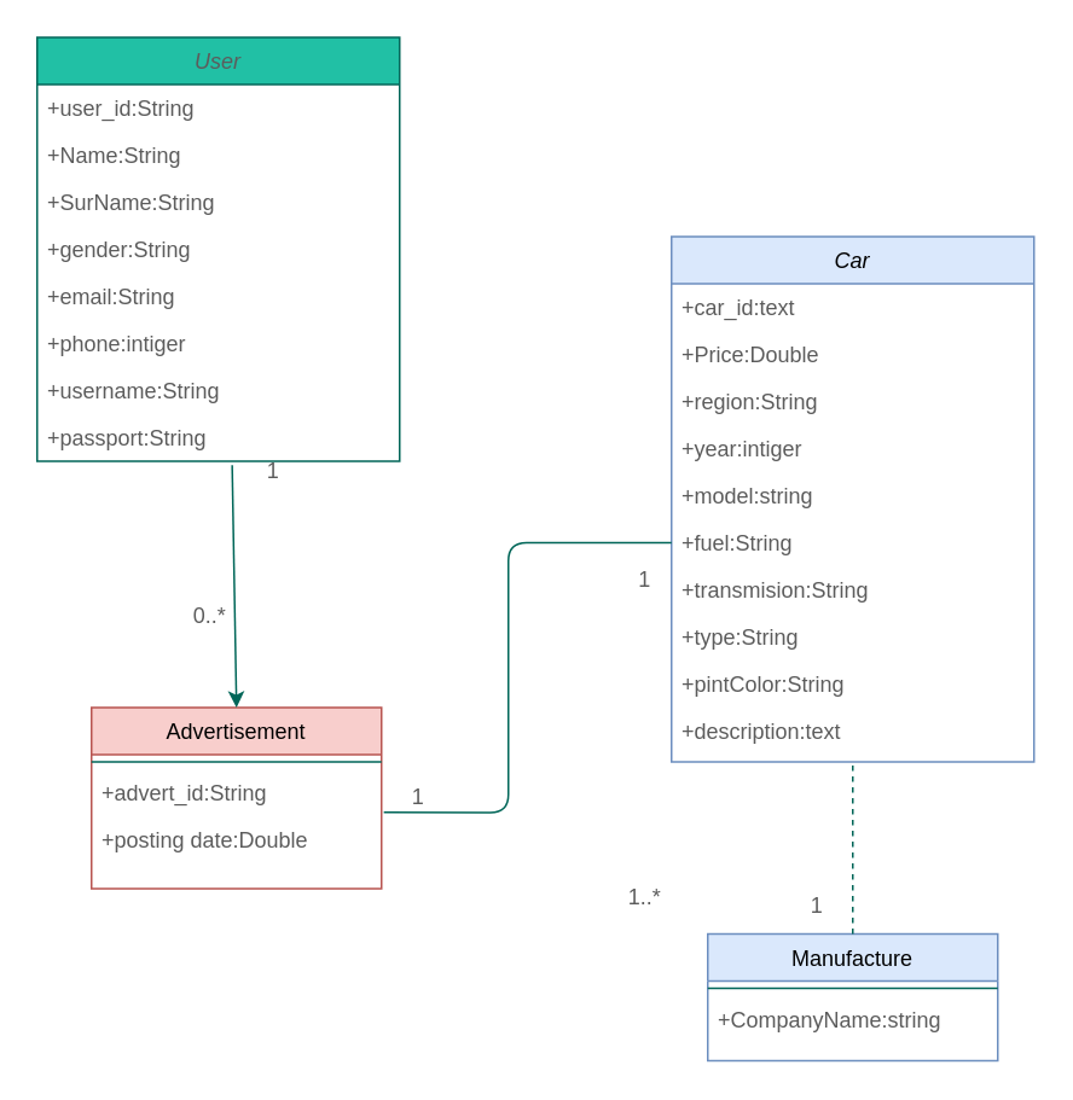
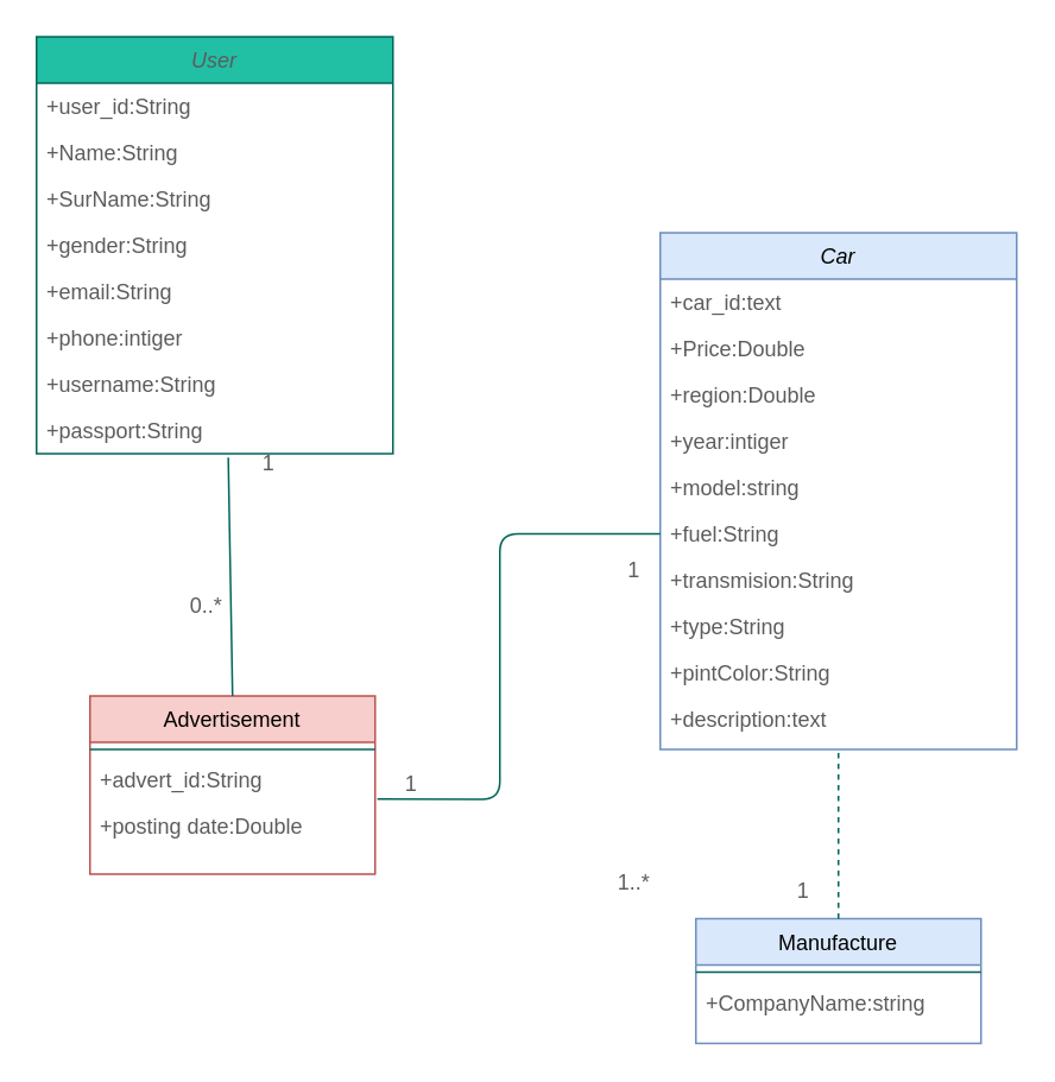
  <mxCell id="0" />
  <mxCell id="1" parent="0" />
  <mxCell id="2" value="User" style="swimlane;fontStyle=2;align=center;verticalAlign=top;childLayout=stackLayout;horizontal=1;startSize=26;horizontalStack=0;resizeParent=1;resizeLast=0;collapsible=1;marginBottom=0;rounded=0;shadow=0;strokeWidth=1;fillColor=#21C0A5;strokeColor=#006658;fontColor=#5C5C5C;" parent="1" vertex="1"><mxGeometry x="20" y="20" width="200" height="234" as="geometry"><mxRectangle x="230" y="140" width="160" height="26" as="alternateBounds" /></mxGeometry></mxCell>
  <mxCell id="3" value="+user_id:String" style="text;align=left;verticalAlign=top;spacingLeft=4;spacingRight=4;overflow=hidden;rotatable=0;points=[[0,0.5],[1,0.5]];portConstraint=eastwest;fontColor=#5C5C5C;" vertex="1" parent="2"><mxGeometry y="26" width="200" height="26" as="geometry" /></mxCell>
  <mxCell id="4" value="+Name:String" style="text;align=left;verticalAlign=top;spacingLeft=4;spacingRight=4;overflow=hidden;rotatable=0;points=[[0,0.5],[1,0.5]];portConstraint=eastwest;fontColor=#5C5C5C;" parent="2" vertex="1"><mxGeometry y="52" width="200" height="26" as="geometry" /></mxCell>
  <mxCell id="5" value="+SurName:String" style="text;align=left;verticalAlign=top;spacingLeft=4;spacingRight=4;overflow=hidden;rotatable=0;points=[[0,0.5],[1,0.5]];portConstraint=eastwest;fontColor=#5C5C5C;" parent="2" vertex="1"><mxGeometry y="78" width="200" height="26" as="geometry" /></mxCell>
  <mxCell id="6" value="+gender:String" style="text;align=left;verticalAlign=top;spacingLeft=4;spacingRight=4;overflow=hidden;rotatable=0;points=[[0,0.5],[1,0.5]];portConstraint=eastwest;fontColor=#5C5C5C;" parent="2" vertex="1"><mxGeometry y="104" width="200" height="26" as="geometry" /></mxCell>
  <mxCell id="7" value="+email:String" style="text;align=left;verticalAlign=top;spacingLeft=4;spacingRight=4;overflow=hidden;rotatable=0;points=[[0,0.5],[1,0.5]];portConstraint=eastwest;fontColor=#5C5C5C;" parent="2" vertex="1"><mxGeometry y="130" width="200" height="26" as="geometry" /></mxCell>
  <mxCell id="8" value="+phone:intiger" style="text;align=left;verticalAlign=top;spacingLeft=4;spacingRight=4;overflow=hidden;rotatable=0;points=[[0,0.5],[1,0.5]];portConstraint=eastwest;fontColor=#5C5C5C;" parent="2" vertex="1"><mxGeometry y="156" width="200" height="26" as="geometry" /></mxCell>
  <mxCell id="9" value="+username:String" style="text;align=left;verticalAlign=top;spacingLeft=4;spacingRight=4;overflow=hidden;rotatable=0;points=[[0,0.5],[1,0.5]];portConstraint=eastwest;fontColor=#5C5C5C;" parent="2" vertex="1"><mxGeometry y="182" width="200" height="26" as="geometry" /></mxCell>
  <mxCell id="10" value="+passport:String" style="text;align=left;verticalAlign=top;spacingLeft=4;spacingRight=4;overflow=hidden;rotatable=0;points=[[0,0.5],[1,0.5]];portConstraint=eastwest;fontColor=#5C5C5C;" parent="2" vertex="1"><mxGeometry y="208" width="200" height="26" as="geometry" /></mxCell>
  <mxCell id="11" value="Advertisement" style="swimlane;fontStyle=0;align=center;verticalAlign=top;childLayout=stackLayout;horizontal=1;startSize=26;horizontalStack=0;resizeParent=1;resizeLast=0;collapsible=1;marginBottom=0;rounded=0;shadow=0;strokeWidth=1;fillColor=#f8cecc;strokeColor=#b85450;" parent="1" vertex="1"><mxGeometry x="50" y="390" width="160" height="100" as="geometry"><mxRectangle x="130" y="380" width="160" height="26" as="alternateBounds" /></mxGeometry></mxCell>
  <mxCell id="12" value="" style="line;html=1;strokeWidth=1;align=left;verticalAlign=middle;spacingTop=-1;spacingLeft=3;spacingRight=3;rotatable=0;labelPosition=right;points=[];portConstraint=eastwest;fillColor=#21C0A5;strokeColor=#006658;fontColor=#5C5C5C;" parent="11" vertex="1"><mxGeometry y="26" width="160" height="8" as="geometry" /></mxCell>
  <mxCell id="13" value="+advert_id:String" style="text;align=left;verticalAlign=top;spacingLeft=4;spacingRight=4;overflow=hidden;rotatable=0;points=[[0,0.5],[1,0.5]];portConstraint=eastwest;fontColor=#5C5C5C;" parent="11" vertex="1"><mxGeometry y="34" width="160" height="26" as="geometry" /></mxCell>
  <mxCell id="14" value="+posting date:Double" style="text;align=left;verticalAlign=top;spacingLeft=4;spacingRight=4;overflow=hidden;rotatable=0;points=[[0,0.5],[1,0.5]];portConstraint=eastwest;fontColor=#5C5C5C;" parent="11" vertex="1"><mxGeometry y="60" width="160" height="26" as="geometry" /></mxCell>
  <mxCell id="15" value="Manufacture" style="swimlane;fontStyle=0;align=center;verticalAlign=top;childLayout=stackLayout;horizontal=1;startSize=26;horizontalStack=0;resizeParent=1;resizeLast=0;collapsible=1;marginBottom=0;rounded=0;shadow=0;strokeWidth=1;fillColor=#dae8fc;strokeColor=#6c8ebf;" parent="1" vertex="1"><mxGeometry x="390" y="515" width="160" height="70" as="geometry"><mxRectangle x="340" y="380" width="170" height="26" as="alternateBounds" /></mxGeometry></mxCell>
  <mxCell id="16" value="" style="line;html=1;strokeWidth=1;align=left;verticalAlign=middle;spacingTop=-1;spacingLeft=3;spacingRight=3;rotatable=0;labelPosition=right;points=[];portConstraint=eastwest;fillColor=#21C0A5;strokeColor=#006658;fontColor=#5C5C5C;" parent="15" vertex="1"><mxGeometry y="26" width="160" height="8" as="geometry" /></mxCell>
  <mxCell id="17" value="+CompanyName:string" style="text;align=left;verticalAlign=top;spacingLeft=4;spacingRight=4;overflow=hidden;rotatable=0;points=[[0,0.5],[1,0.5]];portConstraint=eastwest;fontColor=#5C5C5C;" parent="15" vertex="1"><mxGeometry y="34" width="160" height="26" as="geometry" /></mxCell>
  <mxCell id="18" value="Car" style="swimlane;fontStyle=2;align=center;verticalAlign=top;childLayout=stackLayout;horizontal=1;startSize=26;horizontalStack=0;resizeParent=1;resizeLast=0;collapsible=1;marginBottom=0;rounded=0;shadow=0;strokeWidth=1;fillColor=#dae8fc;strokeColor=#6c8ebf;" parent="1" vertex="1"><mxGeometry x="370" y="130" width="200" height="290" as="geometry"><mxRectangle x="230" y="140" width="160" height="26" as="alternateBounds" /></mxGeometry></mxCell>
  <mxCell id="19" value="+car_id:text" style="text;align=left;verticalAlign=top;spacingLeft=4;spacingRight=4;overflow=hidden;rotatable=0;points=[[0,0.5],[1,0.5]];portConstraint=eastwest;fontColor=#5C5C5C;" vertex="1" parent="18"><mxGeometry y="26" width="200" height="26" as="geometry" /></mxCell>
  <mxCell id="20" value="+Price:Double" style="text;align=left;verticalAlign=top;spacingLeft=4;spacingRight=4;overflow=hidden;rotatable=0;points=[[0,0.5],[1,0.5]];portConstraint=eastwest;fontColor=#5C5C5C;" parent="18" vertex="1"><mxGeometry y="52" width="200" height="26" as="geometry" /></mxCell>
- <mxCell id="21" value="+region:String    " style="text;align=left;verticalAlign=top;spacingLeft=4;spacingRight=4;overflow=hidden;rotatable=0;points=[[0,0.5],[1,0.5]];portConstraint=eastwest;fontColor=#5C5C5C;" parent="18" vertex="1"><mxGeometry y="78" width="200" height="26" as="geometry" /></mxCell>
+ <mxCell id="21" value="+region:Double    " style="text;align=left;verticalAlign=top;spacingLeft=4;spacingRight=4;overflow=hidden;rotatable=0;points=[[0,0.5],[1,0.5]];portConstraint=eastwest;fontColor=#5C5C5C;" parent="18" vertex="1"><mxGeometry y="78" width="200" height="26" as="geometry" /></mxCell>
  <mxCell id="22" value="+year:intiger" style="text;align=left;verticalAlign=top;spacingLeft=4;spacingRight=4;overflow=hidden;rotatable=0;points=[[0,0.5],[1,0.5]];portConstraint=eastwest;fontColor=#5C5C5C;" parent="18" vertex="1"><mxGeometry y="104" width="200" height="26" as="geometry" /></mxCell>
  <mxCell id="23" value="+model:string" style="text;align=left;verticalAlign=top;spacingLeft=4;spacingRight=4;overflow=hidden;rotatable=0;points=[[0,0.5],[1,0.5]];portConstraint=eastwest;fontColor=#5C5C5C;" parent="18" vertex="1"><mxGeometry y="130" width="200" height="26" as="geometry" /></mxCell>
  <mxCell id="24" value="+fuel:String" style="text;align=left;verticalAlign=top;spacingLeft=4;spacingRight=4;overflow=hidden;rotatable=0;points=[[0,0.5],[1,0.5]];portConstraint=eastwest;fontColor=#5C5C5C;" parent="18" vertex="1"><mxGeometry y="156" width="200" height="26" as="geometry" /></mxCell>
  <mxCell id="25" value="+transmision:String" style="text;align=left;verticalAlign=top;spacingLeft=4;spacingRight=4;overflow=hidden;rotatable=0;points=[[0,0.5],[1,0.5]];portConstraint=eastwest;fontColor=#5C5C5C;" parent="18" vertex="1"><mxGeometry y="182" width="200" height="26" as="geometry" /></mxCell>
  <mxCell id="26" value="+type:String" style="text;align=left;verticalAlign=top;spacingLeft=4;spacingRight=4;overflow=hidden;rotatable=0;points=[[0,0.5],[1,0.5]];portConstraint=eastwest;fontColor=#5C5C5C;" parent="18" vertex="1"><mxGeometry y="208" width="200" height="26" as="geometry" /></mxCell>
  <mxCell id="27" value="+pintColor:String" style="text;align=left;verticalAlign=top;spacingLeft=4;spacingRight=4;overflow=hidden;rotatable=0;points=[[0,0.5],[1,0.5]];portConstraint=eastwest;fontColor=#5C5C5C;" parent="18" vertex="1"><mxGeometry y="234" width="200" height="26" as="geometry" /></mxCell>
  <mxCell id="28" value="+description:text" style="text;align=left;verticalAlign=top;spacingLeft=4;spacingRight=4;overflow=hidden;rotatable=0;points=[[0,0.5],[1,0.5]];portConstraint=eastwest;fontColor=#5C5C5C;" parent="18" vertex="1"><mxGeometry y="260" width="200" height="26" as="geometry" /></mxCell>
- <mxCell id="29" value="" style="endArrow=classic;html=1;fontColor=#5C5C5C;strokeColor=#006658;fillColor=#21C0A5;entryX=0.5;entryY=0;entryDx=0;entryDy=0;exitX=0.538;exitY=1.085;exitDx=0;exitDy=0;exitPerimeter=0;" parent="1" target="11" edge="1" source="10"><mxGeometry width="50" height="50" relative="1" as="geometry"><mxPoint x="130" y="270" as="sourcePoint" /><mxPoint x="314" y="200" as="targetPoint" /></mxGeometry></mxCell>
+ <mxCell id="29" value="" style="endArrow=none;html=1;fontColor=#5C5C5C;strokeColor=#006658;fillColor=#21C0A5;entryX=0.5;entryY=0;entryDx=0;entryDy=0;exitX=0.538;exitY=1.085;exitDx=0;exitDy=0;exitPerimeter=0;" parent="1" target="11" edge="1" source="10"><mxGeometry width="50" height="50" relative="1" as="geometry"><mxPoint x="130" y="270" as="sourcePoint" /><mxPoint x="314" y="200" as="targetPoint" /></mxGeometry></mxCell>
  <mxCell id="30" value="1" style="text;html=1;align=center;verticalAlign=middle;resizable=0;points=[];autosize=1;strokeColor=none;fontColor=#5C5C5C;" parent="1" vertex="1"><mxGeometry x="140" y="250" width="20" height="20" as="geometry" /></mxCell>
  <mxCell id="31" value="0..*" style="text;html=1;align=center;verticalAlign=middle;resizable=0;points=[];autosize=1;strokeColor=none;fontColor=#5C5C5C;" parent="1" vertex="1"><mxGeometry x="100" y="330" width="30" height="20" as="geometry" /></mxCell>
  <mxCell id="32" value="" style="endArrow=none;html=1;fontColor=#5C5C5C;strokeColor=#006658;fillColor=#21C0A5;entryX=0.5;entryY=1;entryDx=0;entryDy=0;exitX=0.5;exitY=0;exitDx=0;exitDy=0;dashed=1;" parent="1" source="15" target="18" edge="1"><mxGeometry width="50" height="50" relative="1" as="geometry"><mxPoint x="469.5" y="580" as="sourcePoint" /><mxPoint x="469.5" y="540" as="targetPoint" /></mxGeometry></mxCell>
  <mxCell id="33" value="1..*" style="text;html=1;align=center;verticalAlign=middle;resizable=0;points=[];autosize=1;strokeColor=none;fontColor=#5C5C5C;" parent="1" vertex="1"><mxGeometry x="340" y="485" width="30" height="20" as="geometry" /></mxCell>
  <mxCell id="34" value="1" style="text;html=1;align=center;verticalAlign=middle;resizable=0;points=[];autosize=1;strokeColor=none;fontColor=#5C5C5C;" parent="1" vertex="1"><mxGeometry x="440" y="490" width="20" height="20" as="geometry" /></mxCell>
  <mxCell id="35" value="" style="endArrow=none;html=1;fontColor=#5C5C5C;strokeColor=#006658;fillColor=#21C0A5;exitX=1.008;exitY=-0.085;exitDx=0;exitDy=0;exitPerimeter=0;entryX=0;entryY=0.5;entryDx=0;entryDy=0;" parent="1" edge="1" target="24"><mxGeometry width="50" height="50" relative="1" as="geometry"><mxPoint x="211.28" y="447.79" as="sourcePoint" /><mxPoint x="370" y="450" as="targetPoint" /><Array as="points"><mxPoint x="280" y="448" /><mxPoint x="280" y="299" /></Array></mxGeometry></mxCell>
  <mxCell id="36" value="1" style="text;html=1;align=center;verticalAlign=middle;resizable=0;points=[];autosize=1;strokeColor=none;fontColor=#5C5C5C;" parent="1" vertex="1"><mxGeometry x="220" y="430" width="20" height="20" as="geometry" /></mxCell>
  <mxCell id="37" value="1" style="text;html=1;align=center;verticalAlign=middle;resizable=0;points=[];autosize=1;strokeColor=none;fontColor=#5C5C5C;" parent="1" vertex="1"><mxGeometry x="345" y="310" width="20" height="20" as="geometry" /></mxCell>
